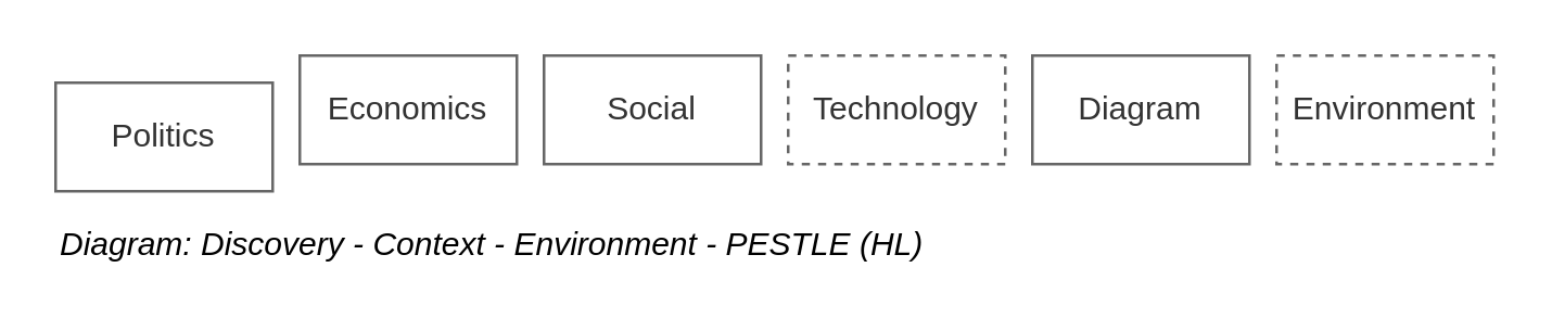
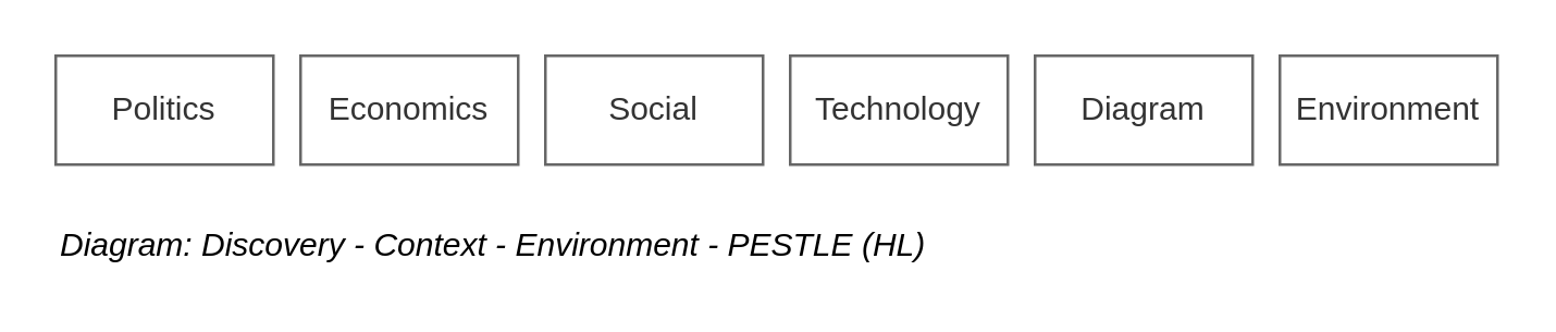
  <mxCell id="0" />
  <mxCell id="1" parent="0" />
  <mxCell id="2" value="Title" style="" parent="0" />
  <mxCell id="3" value="PESTEL" style="" parent="0" />
- <mxCell id="4" value="Politics" style="rounded=0;whiteSpace=wrap;html=1;shadow=0;glass=0;comic=0;strokeColor=#666666;fillColor=none;fontSize=12;align=center;fontColor=#333333;" vertex="1" parent="3"><mxGeometry x="20" y="30" width="80" height="40" as="geometry" /></mxCell>
+ <mxCell id="4" value="Politics" style="rounded=0;whiteSpace=wrap;html=1;shadow=0;glass=0;comic=0;strokeColor=#666666;fillColor=none;fontSize=12;align=center;fontColor=#333333;" vertex="1" parent="3"><mxGeometry x="20" y="20" width="80" height="40" as="geometry" /></mxCell>
  <mxCell id="5" value="Economics" style="rounded=0;whiteSpace=wrap;html=1;shadow=0;glass=0;comic=0;strokeColor=#666666;fillColor=none;fontSize=12;align=center;fontColor=#333333;" vertex="1" parent="3"><mxGeometry x="110" y="20" width="80" height="40" as="geometry" /></mxCell>
  <mxCell id="6" value="Social" style="rounded=0;whiteSpace=wrap;html=1;shadow=0;glass=0;comic=0;strokeColor=#666666;fillColor=none;fontSize=12;align=center;fontColor=#333333;" vertex="1" parent="3"><mxGeometry x="200" y="20" width="80" height="40" as="geometry" /></mxCell>
- <mxCell id="7" value="Technology" style="rounded=0;whiteSpace=wrap;html=1;shadow=0;glass=0;comic=0;strokeColor=#666666;fillColor=none;fontSize=12;align=center;fontColor=#333333;dashed=1;" vertex="1" parent="3"><mxGeometry x="290" y="20" width="80" height="40" as="geometry" /></mxCell>
- <mxCell id="8" value="Environment" style="rounded=0;whiteSpace=wrap;html=1;shadow=0;glass=0;comic=0;strokeColor=#666666;fillColor=none;fontSize=12;align=center;fontColor=#333333;dashed=1;" vertex="1" parent="3"><mxGeometry x="470" y="20" width="80" height="40" as="geometry" /></mxCell>
+ <mxCell id="7" value="Technology" style="rounded=0;whiteSpace=wrap;html=1;shadow=0;glass=0;comic=0;strokeColor=#666666;fillColor=none;fontSize=12;align=center;fontColor=#333333;" vertex="1" parent="3"><mxGeometry x="290" y="20" width="80" height="40" as="geometry" /></mxCell>
+ <mxCell id="8" value="Environment" style="rounded=0;whiteSpace=wrap;html=1;shadow=0;glass=0;comic=0;strokeColor=#666666;fillColor=none;fontSize=12;align=center;fontColor=#333333;" vertex="1" parent="3"><mxGeometry x="470" y="20" width="80" height="40" as="geometry" /></mxCell>
  <mxCell id="9" value="Diagram" style="rounded=0;whiteSpace=wrap;html=1;shadow=0;glass=0;comic=0;strokeColor=#666666;fillColor=none;fontSize=12;align=center;fontColor=#333333;" vertex="1" parent="3"><mxGeometry x="380" y="20" width="80" height="40" as="geometry" /></mxCell>
  <mxCell id="10" value="Archimate" style="" parent="0" />
  <mxCell id="11" value="&lt;i&gt;Diagram: Discovery - Context - Environment - PESTLE (HL)&lt;/i&gt;" style="text;html=1;strokeColor=none;fillColor=none;align=left;verticalAlign=middle;whiteSpace=wrap;rounded=0;fontSize=12;" vertex="1" parent="10"><mxGeometry x="20" y="80" width="530" height="20" as="geometry" /></mxCell>
  <mxCell id="12" value="Boxes &amp; Lines" style="" parent="0" />
